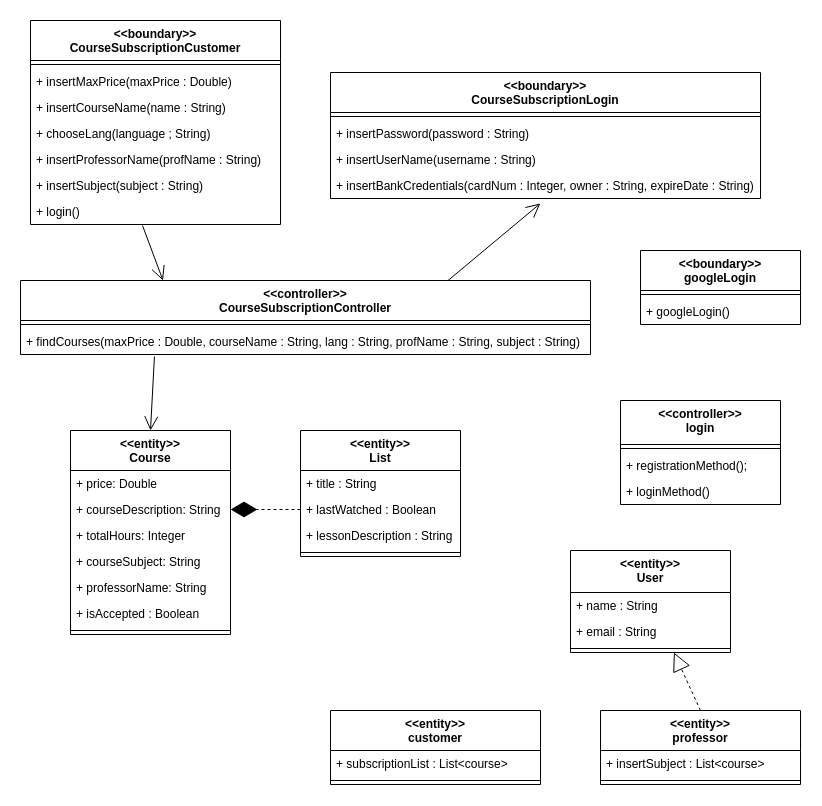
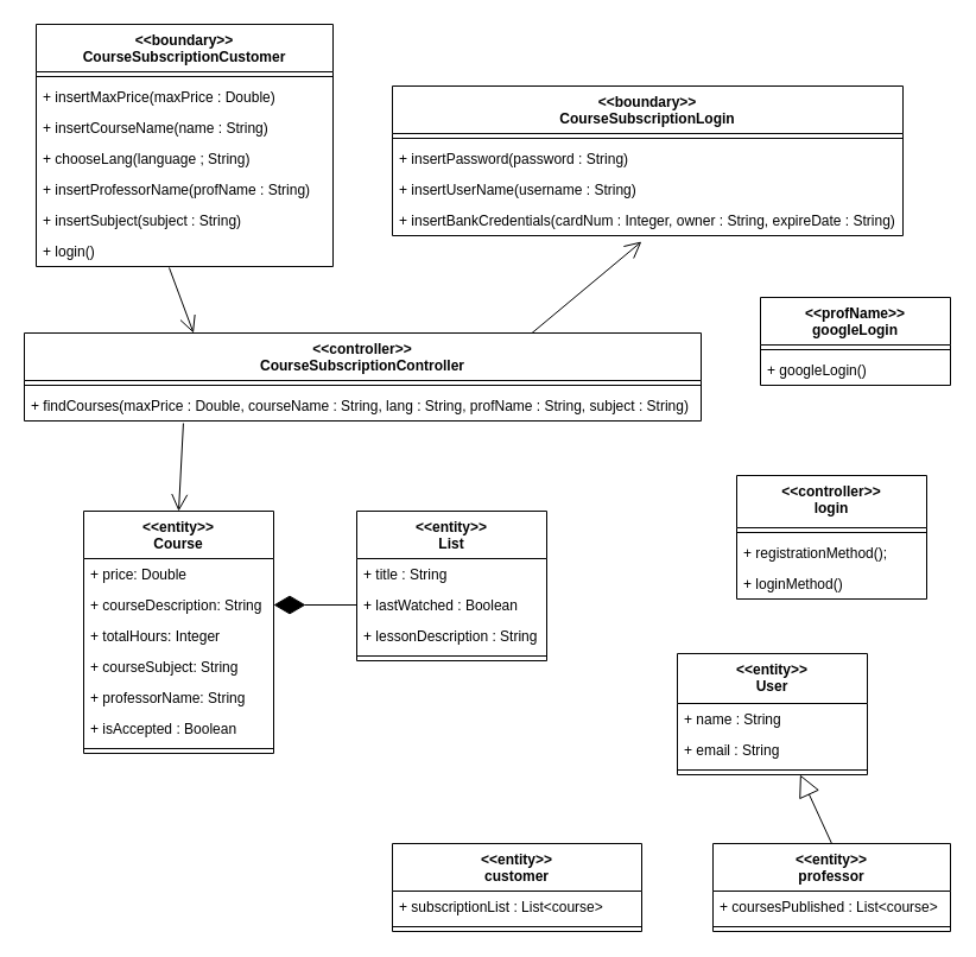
  <mxCell id="0" />
  <mxCell id="1" parent="0" />
  <mxCell id="2" value="&amp;lt;&amp;lt;controller&amp;gt;&amp;gt;&lt;br&gt;CourseSubscriptionController" style="swimlane;fontStyle=1;align=center;verticalAlign=top;childLayout=stackLayout;horizontal=1;startSize=40;horizontalStack=0;resizeParent=1;resizeParentMax=0;resizeLast=0;collapsible=1;marginBottom=0;whiteSpace=wrap;html=1;" parent="1" vertex="1"><mxGeometry x="20" y="280" width="570" height="74" as="geometry" /></mxCell>
  <mxCell id="3" value="" style="line;strokeWidth=1;fillColor=none;align=left;verticalAlign=middle;spacingTop=-1;spacingLeft=3;spacingRight=3;rotatable=0;labelPosition=right;points=[];portConstraint=eastwest;strokeColor=inherit;" parent="2" vertex="1"><mxGeometry y="40" width="570" height="8" as="geometry" /></mxCell>
  <mxCell id="4" value="+ findCourses(maxPrice : Double, courseName : String, lang : String, profName : String, subject : String)" style="text;strokeColor=none;fillColor=none;align=left;verticalAlign=top;spacingLeft=4;spacingRight=4;overflow=hidden;rotatable=0;points=[[0,0.5],[1,0.5]];portConstraint=eastwest;whiteSpace=wrap;html=1;" parent="2" vertex="1"><mxGeometry y="48" width="570" height="26" as="geometry" /></mxCell>
  <mxCell id="5" value="&amp;lt;&amp;lt;boundary&amp;gt;&amp;gt;&lt;br&gt;CourseSubscriptionCustomer" style="swimlane;fontStyle=1;align=center;verticalAlign=top;childLayout=stackLayout;horizontal=1;startSize=40;horizontalStack=0;resizeParent=1;resizeParentMax=0;resizeLast=0;collapsible=1;marginBottom=0;whiteSpace=wrap;html=1;" parent="1" vertex="1"><mxGeometry x="30" y="20" width="250" height="204" as="geometry" /></mxCell>
  <mxCell id="6" value="" style="line;strokeWidth=1;fillColor=none;align=left;verticalAlign=middle;spacingTop=-1;spacingLeft=3;spacingRight=3;rotatable=0;labelPosition=right;points=[];portConstraint=eastwest;strokeColor=inherit;" parent="5" vertex="1"><mxGeometry y="40" width="250" height="8" as="geometry" /></mxCell>
  <mxCell id="7" value="+ insertMaxPrice(maxPrice : Double)" style="text;strokeColor=none;fillColor=none;align=left;verticalAlign=top;spacingLeft=4;spacingRight=4;overflow=hidden;rotatable=0;points=[[0,0.5],[1,0.5]];portConstraint=eastwest;whiteSpace=wrap;html=1;" parent="5" vertex="1"><mxGeometry y="48" width="250" height="26" as="geometry" /></mxCell>
  <mxCell id="8" value="+ insertCourseName(name : String)" style="text;strokeColor=none;fillColor=none;align=left;verticalAlign=top;spacingLeft=4;spacingRight=4;overflow=hidden;rotatable=0;points=[[0,0.5],[1,0.5]];portConstraint=eastwest;whiteSpace=wrap;html=1;" parent="5" vertex="1"><mxGeometry y="74" width="250" height="26" as="geometry" /></mxCell>
  <mxCell id="9" value="+ chooseLang(language ; String)" style="text;strokeColor=none;fillColor=none;align=left;verticalAlign=top;spacingLeft=4;spacingRight=4;overflow=hidden;rotatable=0;points=[[0,0.5],[1,0.5]];portConstraint=eastwest;whiteSpace=wrap;html=1;" parent="5" vertex="1"><mxGeometry y="100" width="250" height="26" as="geometry" /></mxCell>
  <mxCell id="10" value="+ insertProfessorName(profName : String)" style="text;strokeColor=none;fillColor=none;align=left;verticalAlign=top;spacingLeft=4;spacingRight=4;overflow=hidden;rotatable=0;points=[[0,0.5],[1,0.5]];portConstraint=eastwest;whiteSpace=wrap;html=1;" parent="5" vertex="1"><mxGeometry y="126" width="250" height="26" as="geometry" /></mxCell>
  <mxCell id="11" value="+ insertSubject(subject : String)&amp;nbsp;" style="text;strokeColor=none;fillColor=none;align=left;verticalAlign=top;spacingLeft=4;spacingRight=4;overflow=hidden;rotatable=0;points=[[0,0.5],[1,0.5]];portConstraint=eastwest;whiteSpace=wrap;html=1;" parent="5" vertex="1"><mxGeometry y="152" width="250" height="26" as="geometry" /></mxCell>
  <mxCell id="12" value="+ login()" style="text;strokeColor=none;fillColor=none;align=left;verticalAlign=top;spacingLeft=4;spacingRight=4;overflow=hidden;rotatable=0;points=[[0,0.5],[1,0.5]];portConstraint=eastwest;whiteSpace=wrap;html=1;" parent="5" vertex="1"><mxGeometry y="178" width="250" height="26" as="geometry" /></mxCell>
  <mxCell id="13" value="&amp;lt;&amp;lt;boundary&amp;gt;&amp;gt;&lt;br&gt;CourseSubscriptionLogin" style="swimlane;fontStyle=1;align=center;verticalAlign=top;childLayout=stackLayout;horizontal=1;startSize=40;horizontalStack=0;resizeParent=1;resizeParentMax=0;resizeLast=0;collapsible=1;marginBottom=0;whiteSpace=wrap;html=1;" parent="1" vertex="1"><mxGeometry x="330" y="72" width="430" height="126" as="geometry" /></mxCell>
  <mxCell id="14" value="" style="line;strokeWidth=1;fillColor=none;align=left;verticalAlign=middle;spacingTop=-1;spacingLeft=3;spacingRight=3;rotatable=0;labelPosition=right;points=[];portConstraint=eastwest;strokeColor=inherit;" parent="13" vertex="1"><mxGeometry y="40" width="430" height="8" as="geometry" /></mxCell>
  <mxCell id="15" value="+ insertPassword(password : String)" style="text;strokeColor=none;fillColor=none;align=left;verticalAlign=top;spacingLeft=4;spacingRight=4;overflow=hidden;rotatable=0;points=[[0,0.5],[1,0.5]];portConstraint=eastwest;whiteSpace=wrap;html=1;" parent="13" vertex="1"><mxGeometry y="48" width="430" height="26" as="geometry" /></mxCell>
  <mxCell id="16" value="+ insertUserName(username : String)" style="text;strokeColor=none;fillColor=none;align=left;verticalAlign=top;spacingLeft=4;spacingRight=4;overflow=hidden;rotatable=0;points=[[0,0.5],[1,0.5]];portConstraint=eastwest;whiteSpace=wrap;html=1;" parent="13" vertex="1"><mxGeometry y="74" width="430" height="26" as="geometry" /></mxCell>
  <mxCell id="17" value="+ insertBankCredentials(cardNum : Integer, owner : String, expireDate : String)" style="text;strokeColor=none;fillColor=none;align=left;verticalAlign=top;spacingLeft=4;spacingRight=4;overflow=hidden;rotatable=0;points=[[0,0.5],[1,0.5]];portConstraint=eastwest;whiteSpace=wrap;html=1;" parent="13" vertex="1"><mxGeometry y="100" width="430" height="26" as="geometry" /></mxCell>
  <mxCell id="18" value="" style="endArrow=open;endFill=1;endSize=12;html=1;rounded=0;exitX=0.448;exitY=1.038;exitDx=0;exitDy=0;exitPerimeter=0;entryX=0.25;entryY=0;entryDx=0;entryDy=0;" parent="1" source="12" target="2" edge="1"><mxGeometry width="160" relative="1" as="geometry"><mxPoint x="80" y="260" as="sourcePoint" /><mxPoint x="240" y="260" as="targetPoint" /></mxGeometry></mxCell>
  <mxCell id="19" value="&amp;lt;&amp;lt;entity&amp;gt;&amp;gt;&lt;br&gt;Course" style="swimlane;fontStyle=1;align=center;verticalAlign=top;childLayout=stackLayout;horizontal=1;startSize=40;horizontalStack=0;resizeParent=1;resizeParentMax=0;resizeLast=0;collapsible=1;marginBottom=0;whiteSpace=wrap;html=1;" parent="1" vertex="1"><mxGeometry x="70" y="430" width="160" height="204" as="geometry" /></mxCell>
  <mxCell id="20" value="+ price: Double" style="text;strokeColor=none;fillColor=none;align=left;verticalAlign=top;spacingLeft=4;spacingRight=4;overflow=hidden;rotatable=0;points=[[0,0.5],[1,0.5]];portConstraint=eastwest;whiteSpace=wrap;html=1;" parent="19" vertex="1"><mxGeometry y="40" width="160" height="26" as="geometry" /></mxCell>
  <mxCell id="21" value="+ courseDescription: String" style="text;strokeColor=none;fillColor=none;align=left;verticalAlign=top;spacingLeft=4;spacingRight=4;overflow=hidden;rotatable=0;points=[[0,0.5],[1,0.5]];portConstraint=eastwest;whiteSpace=wrap;html=1;" parent="19" vertex="1"><mxGeometry y="66" width="160" height="26" as="geometry" /></mxCell>
  <mxCell id="22" value="+ totalHours: Integer" style="text;strokeColor=none;fillColor=none;align=left;verticalAlign=top;spacingLeft=4;spacingRight=4;overflow=hidden;rotatable=0;points=[[0,0.5],[1,0.5]];portConstraint=eastwest;whiteSpace=wrap;html=1;" parent="19" vertex="1"><mxGeometry y="92" width="160" height="26" as="geometry" /></mxCell>
  <mxCell id="23" value="+ courseSubject: String" style="text;strokeColor=none;fillColor=none;align=left;verticalAlign=top;spacingLeft=4;spacingRight=4;overflow=hidden;rotatable=0;points=[[0,0.5],[1,0.5]];portConstraint=eastwest;whiteSpace=wrap;html=1;" parent="19" vertex="1"><mxGeometry y="118" width="160" height="26" as="geometry" /></mxCell>
  <mxCell id="24" value="+ professorName: String" style="text;strokeColor=none;fillColor=none;align=left;verticalAlign=top;spacingLeft=4;spacingRight=4;overflow=hidden;rotatable=0;points=[[0,0.5],[1,0.5]];portConstraint=eastwest;whiteSpace=wrap;html=1;" parent="19" vertex="1"><mxGeometry y="144" width="160" height="26" as="geometry" /></mxCell>
  <mxCell id="25" value="+ isAccepted : Boolean" style="text;strokeColor=none;fillColor=none;align=left;verticalAlign=top;spacingLeft=4;spacingRight=4;overflow=hidden;rotatable=0;points=[[0,0.5],[1,0.5]];portConstraint=eastwest;whiteSpace=wrap;html=1;" parent="19" vertex="1"><mxGeometry y="170" width="160" height="26" as="geometry" /></mxCell>
  <mxCell id="26" value="" style="line;strokeWidth=1;fillColor=none;align=left;verticalAlign=middle;spacingTop=-1;spacingLeft=3;spacingRight=3;rotatable=0;labelPosition=right;points=[];portConstraint=eastwest;strokeColor=inherit;" parent="19" vertex="1"><mxGeometry y="196" width="160" height="8" as="geometry" /></mxCell>
  <mxCell id="27" value="" style="endArrow=open;endFill=1;endSize=12;html=1;rounded=0;exitX=0.235;exitY=1.077;exitDx=0;exitDy=0;exitPerimeter=0;entryX=0.5;entryY=0;entryDx=0;entryDy=0;" parent="1" source="4" target="19" edge="1"><mxGeometry width="160" relative="1" as="geometry"><mxPoint x="130" y="480" as="sourcePoint" /><mxPoint x="290" y="480" as="targetPoint" /></mxGeometry></mxCell>
  <mxCell id="28" value="" style="endArrow=open;endFill=1;endSize=12;html=1;rounded=0;exitX=0.75;exitY=0;exitDx=0;exitDy=0;entryX=0.488;entryY=1.192;entryDx=0;entryDy=0;entryPerimeter=0;" parent="1" source="2" target="17" edge="1"><mxGeometry width="160" relative="1" as="geometry"><mxPoint x="690" y="250" as="sourcePoint" /><mxPoint x="470" y="160" as="targetPoint" /></mxGeometry></mxCell>
  <mxCell id="29" value="&amp;lt;&amp;lt;entity&amp;gt;&amp;gt;&lt;br&gt;List" style="swimlane;fontStyle=1;align=center;verticalAlign=top;childLayout=stackLayout;horizontal=1;startSize=40;horizontalStack=0;resizeParent=1;resizeParentMax=0;resizeLast=0;collapsible=1;marginBottom=0;whiteSpace=wrap;html=1;" parent="1" vertex="1"><mxGeometry x="300" y="430" width="160" height="126" as="geometry" /></mxCell>
  <mxCell id="30" value="+ title : String" style="text;strokeColor=none;fillColor=none;align=left;verticalAlign=top;spacingLeft=4;spacingRight=4;overflow=hidden;rotatable=0;points=[[0,0.5],[1,0.5]];portConstraint=eastwest;whiteSpace=wrap;html=1;" parent="29" vertex="1"><mxGeometry y="40" width="160" height="26" as="geometry" /></mxCell>
  <mxCell id="31" value="+ lastWatched : Boolean" style="text;strokeColor=none;fillColor=none;align=left;verticalAlign=top;spacingLeft=4;spacingRight=4;overflow=hidden;rotatable=0;points=[[0,0.5],[1,0.5]];portConstraint=eastwest;whiteSpace=wrap;html=1;" parent="29" vertex="1"><mxGeometry y="66" width="160" height="26" as="geometry" /></mxCell>
  <mxCell id="32" value="+ lessonDescription : String" style="text;strokeColor=none;fillColor=none;align=left;verticalAlign=top;spacingLeft=4;spacingRight=4;overflow=hidden;rotatable=0;points=[[0,0.5],[1,0.5]];portConstraint=eastwest;whiteSpace=wrap;html=1;" parent="29" vertex="1"><mxGeometry y="92" width="160" height="26" as="geometry" /></mxCell>
  <mxCell id="33" value="" style="line;strokeWidth=1;fillColor=none;align=left;verticalAlign=middle;spacingTop=-1;spacingLeft=3;spacingRight=3;rotatable=0;labelPosition=right;points=[];portConstraint=eastwest;strokeColor=inherit;" parent="29" vertex="1"><mxGeometry y="118" width="160" height="8" as="geometry" /></mxCell>
- <mxCell id="34" value="" style="endArrow=diamondThin;endFill=1;endSize=24;html=1;rounded=0;exitX=0;exitY=0.5;exitDx=0;exitDy=0;entryX=1;entryY=0.5;entryDx=0;entryDy=0;dashed=1;" parent="1" source="31" target="21" edge="1"><mxGeometry width="160" relative="1" as="geometry"><mxPoint x="290" y="620" as="sourcePoint" /><mxPoint x="450" y="620" as="targetPoint" /></mxGeometry></mxCell>
+ <mxCell id="34" value="" style="endArrow=diamondThin;endFill=1;endSize=24;html=1;rounded=0;exitX=0;exitY=0.5;exitDx=0;exitDy=0;entryX=1;entryY=0.5;entryDx=0;entryDy=0;" parent="1" source="31" target="21" edge="1"><mxGeometry width="160" relative="1" as="geometry"><mxPoint x="290" y="620" as="sourcePoint" /><mxPoint x="450" y="620" as="targetPoint" /></mxGeometry></mxCell>
  <mxCell id="35" value="&amp;lt;&amp;lt;controller&amp;gt;&amp;gt;&lt;br&gt;login" style="swimlane;fontStyle=1;align=center;verticalAlign=top;childLayout=stackLayout;horizontal=1;startSize=44;horizontalStack=0;resizeParent=1;resizeParentMax=0;resizeLast=0;collapsible=1;marginBottom=0;whiteSpace=wrap;html=1;" vertex="1" parent="1"><mxGeometry x="620" y="400" width="160" height="104" as="geometry" /></mxCell>
  <mxCell id="36" value="" style="line;strokeWidth=1;fillColor=none;align=left;verticalAlign=middle;spacingTop=-1;spacingLeft=3;spacingRight=3;rotatable=0;labelPosition=right;points=[];portConstraint=eastwest;strokeColor=inherit;" vertex="1" parent="35"><mxGeometry y="44" width="160" height="8" as="geometry" /></mxCell>
  <mxCell id="37" value="+ registrationMethod();" style="text;strokeColor=none;fillColor=none;align=left;verticalAlign=top;spacingLeft=4;spacingRight=4;overflow=hidden;rotatable=0;points=[[0,0.5],[1,0.5]];portConstraint=eastwest;whiteSpace=wrap;html=1;" vertex="1" parent="35"><mxGeometry y="52" width="160" height="26" as="geometry" /></mxCell>
  <mxCell id="38" value="+ loginMethod()" style="text;strokeColor=none;fillColor=none;align=left;verticalAlign=top;spacingLeft=4;spacingRight=4;overflow=hidden;rotatable=0;points=[[0,0.5],[1,0.5]];portConstraint=eastwest;whiteSpace=wrap;html=1;" vertex="1" parent="35"><mxGeometry y="78" width="160" height="26" as="geometry" /></mxCell>
- <mxCell id="39" value="&amp;lt;&amp;lt;boundary&amp;gt;&amp;gt;&lt;br&gt;googleLogin" style="swimlane;fontStyle=1;align=center;verticalAlign=top;childLayout=stackLayout;horizontal=1;startSize=40;horizontalStack=0;resizeParent=1;resizeParentMax=0;resizeLast=0;collapsible=1;marginBottom=0;whiteSpace=wrap;html=1;" vertex="1" parent="1"><mxGeometry x="640" y="250" width="160" height="74" as="geometry" /></mxCell>
+ <mxCell id="39" value="&amp;lt;&amp;lt;profName&amp;gt;&amp;gt;&lt;br&gt;googleLogin" style="swimlane;fontStyle=1;align=center;verticalAlign=top;childLayout=stackLayout;horizontal=1;startSize=40;horizontalStack=0;resizeParent=1;resizeParentMax=0;resizeLast=0;collapsible=1;marginBottom=0;whiteSpace=wrap;html=1;" vertex="1" parent="1"><mxGeometry x="640" y="250" width="160" height="74" as="geometry" /></mxCell>
  <mxCell id="40" value="" style="line;strokeWidth=1;fillColor=none;align=left;verticalAlign=middle;spacingTop=-1;spacingLeft=3;spacingRight=3;rotatable=0;labelPosition=right;points=[];portConstraint=eastwest;strokeColor=inherit;" vertex="1" parent="39"><mxGeometry y="40" width="160" height="8" as="geometry" /></mxCell>
  <mxCell id="41" value="+ googleLogin()" style="text;strokeColor=none;fillColor=none;align=left;verticalAlign=top;spacingLeft=4;spacingRight=4;overflow=hidden;rotatable=0;points=[[0,0.5],[1,0.5]];portConstraint=eastwest;whiteSpace=wrap;html=1;" vertex="1" parent="39"><mxGeometry y="48" width="160" height="26" as="geometry" /></mxCell>
  <mxCell id="42" value="&amp;lt;&amp;lt;entity&amp;gt;&amp;gt;&lt;br&gt;User" style="swimlane;fontStyle=1;align=center;verticalAlign=top;childLayout=stackLayout;horizontal=1;startSize=42;horizontalStack=0;resizeParent=1;resizeParentMax=0;resizeLast=0;collapsible=1;marginBottom=0;whiteSpace=wrap;html=1;" vertex="1" parent="1"><mxGeometry x="570" y="550" width="160" height="102" as="geometry" /></mxCell>
  <mxCell id="43" value="+ name : String" style="text;strokeColor=none;fillColor=none;align=left;verticalAlign=top;spacingLeft=4;spacingRight=4;overflow=hidden;rotatable=0;points=[[0,0.5],[1,0.5]];portConstraint=eastwest;whiteSpace=wrap;html=1;" vertex="1" parent="42"><mxGeometry y="42" width="160" height="26" as="geometry" /></mxCell>
  <mxCell id="44" value="+ email : String" style="text;strokeColor=none;fillColor=none;align=left;verticalAlign=top;spacingLeft=4;spacingRight=4;overflow=hidden;rotatable=0;points=[[0,0.5],[1,0.5]];portConstraint=eastwest;whiteSpace=wrap;html=1;" vertex="1" parent="42"><mxGeometry y="68" width="160" height="26" as="geometry" /></mxCell>
  <mxCell id="45" value="" style="line;strokeWidth=1;fillColor=none;align=left;verticalAlign=middle;spacingTop=-1;spacingLeft=3;spacingRight=3;rotatable=0;labelPosition=right;points=[];portConstraint=eastwest;strokeColor=inherit;" vertex="1" parent="42"><mxGeometry y="94" width="160" height="8" as="geometry" /></mxCell>
  <mxCell id="46" value="&amp;lt;&amp;lt;entity&amp;gt;&amp;gt;&lt;br&gt;customer" style="swimlane;fontStyle=1;align=center;verticalAlign=top;childLayout=stackLayout;horizontal=1;startSize=40;horizontalStack=0;resizeParent=1;resizeParentMax=0;resizeLast=0;collapsible=1;marginBottom=0;whiteSpace=wrap;html=1;" vertex="1" parent="1"><mxGeometry x="330" y="710" width="210" height="74" as="geometry" /></mxCell>
  <mxCell id="47" value="+ subscriptionList : List&amp;lt;course&amp;gt;" style="text;strokeColor=none;fillColor=none;align=left;verticalAlign=top;spacingLeft=4;spacingRight=4;overflow=hidden;rotatable=0;points=[[0,0.5],[1,0.5]];portConstraint=eastwest;whiteSpace=wrap;html=1;" vertex="1" parent="46"><mxGeometry y="40" width="210" height="26" as="geometry" /></mxCell>
  <mxCell id="48" value="" style="line;strokeWidth=1;fillColor=none;align=left;verticalAlign=middle;spacingTop=-1;spacingLeft=3;spacingRight=3;rotatable=0;labelPosition=right;points=[];portConstraint=eastwest;strokeColor=inherit;" vertex="1" parent="46"><mxGeometry y="66" width="210" height="8" as="geometry" /></mxCell>
  <mxCell id="49" value="&amp;lt;&amp;lt;entity&amp;gt;&amp;gt;&lt;br&gt;professor" style="swimlane;fontStyle=1;align=center;verticalAlign=top;childLayout=stackLayout;horizontal=1;startSize=40;horizontalStack=0;resizeParent=1;resizeParentMax=0;resizeLast=0;collapsible=1;marginBottom=0;whiteSpace=wrap;html=1;" vertex="1" parent="1"><mxGeometry x="600" y="710" width="200" height="74" as="geometry" /></mxCell>
- <mxCell id="50" value="+ insertSubject : List&amp;lt;course&amp;gt;" style="text;strokeColor=none;fillColor=none;align=left;verticalAlign=top;spacingLeft=4;spacingRight=4;overflow=hidden;rotatable=0;points=[[0,0.5],[1,0.5]];portConstraint=eastwest;whiteSpace=wrap;html=1;" vertex="1" parent="49"><mxGeometry y="40" width="200" height="26" as="geometry" /></mxCell>
+ <mxCell id="50" value="+ coursesPublished : List&amp;lt;course&amp;gt;" style="text;strokeColor=none;fillColor=none;align=left;verticalAlign=top;spacingLeft=4;spacingRight=4;overflow=hidden;rotatable=0;points=[[0,0.5],[1,0.5]];portConstraint=eastwest;whiteSpace=wrap;html=1;" vertex="1" parent="49"><mxGeometry y="40" width="200" height="26" as="geometry" /></mxCell>
  <mxCell id="51" value="" style="line;strokeWidth=1;fillColor=none;align=left;verticalAlign=middle;spacingTop=-1;spacingLeft=3;spacingRight=3;rotatable=0;labelPosition=right;points=[];portConstraint=eastwest;strokeColor=inherit;" vertex="1" parent="49"><mxGeometry y="66" width="200" height="8" as="geometry" /></mxCell>
- <mxCell id="52" value="" style="endArrow=block;endSize=16;endFill=0;html=1;rounded=0;exitX=0.5;exitY=0;exitDx=0;exitDy=0;dashed=1;" edge="1" parent="1" source="49" target="42"><mxGeometry width="160" relative="1" as="geometry"><mxPoint x="593" y="853" as="sourcePoint" /><mxPoint x="656.08" y="752.002" as="targetPoint" /></mxGeometry></mxCell>
+ <mxCell id="52" value="" style="endArrow=block;endSize=16;endFill=0;html=1;rounded=0;exitX=0.5;exitY=0;exitDx=0;exitDy=0;" edge="1" parent="1" source="49" target="42"><mxGeometry width="160" relative="1" as="geometry"><mxPoint x="593" y="853" as="sourcePoint" /><mxPoint x="656.08" y="752.002" as="targetPoint" /></mxGeometry></mxCell>
